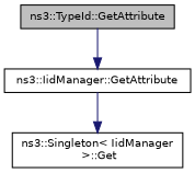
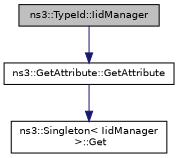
  digraph {
    rankdir=TB
    node [color=black fillcolor=white fontname=Helvetica fontsize=10 shape=record style=filled]
    edge [color=midnightblue fontname=Helvetica fontsize=10 labelfontname=Helvetica labelfontsize=10 style=solid]
-   n1 [fillcolor=grey75 fontcolor=black height=0.2 label="ns3::TypeId::GetAttribute" width=0.4]
-   n2 [height=0.2 label="ns3::IidManager::GetAttribute" width=0.4]
+   n1 [fillcolor=grey75 fontcolor=black height=0.2 label="ns3::TypeId::IidManager" width=0.4]
+   n2 [height=0.2 label="ns3::GetAttribute::GetAttribute" width=0.4]
    n3 [height=0.2 label="ns3::Singleton\< IidManager\l \>::Get" width=0.4]
    n1 -> n2
    n2 -> n3
  }
